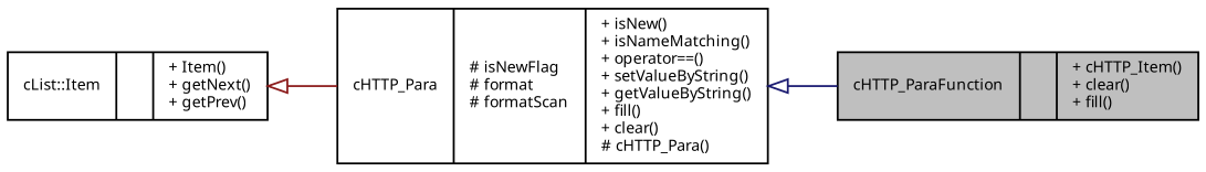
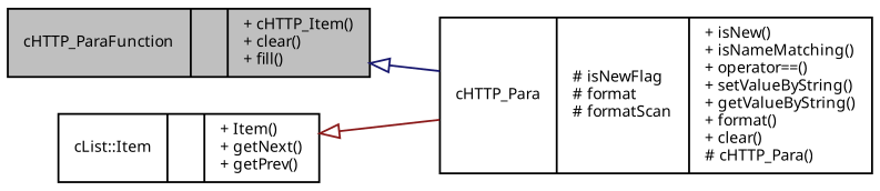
  digraph {
    rankdir=LR
    node [color=black fillcolor=white fontname=Sans fontsize=8 shape=record style=filled]
    edge [arrowtail=onormal dir=back fontname=Sans fontsize=8 labelfontname=Sans labelfontsize=8 style=solid]
    n1 [fillcolor=grey75 fontcolor=black height=0.2 label="{cHTTP_ParaFunction\n||+ cHTTP_Item()\l+ clear()\l+ fill()\l}" width=0.4]
-   n2 [height=0.2 label="{cHTTP_Para\n|# isNewFlag\l# format\l# formatScan\l|+ isNew()\l+ isNameMatching()\l+ operator==()\l+ setValueByString()\l+ getValueByString()\l+ fill()\l+ clear()\l# cHTTP_Para()\l}" width=0.4]
+   n2 [height=0.2 label="{cHTTP_Para\n|# isNewFlag\l# format\l# formatScan\l|+ isNew()\l+ isNameMatching()\l+ operator==()\l+ setValueByString()\l+ getValueByString()\l+ format()\l+ clear()\l# cHTTP_Para()\l}" width=0.4]
    n3 [height=0.2 label="{cList::Item\n||+ Item()\l+ getNext()\l+ getPrev()\l}" width=0.4]
-   n2 -> n1 [color=midnightblue]
+   n1 -> n2 [color=midnightblue]
    n3 -> n2 [color=firebrick4]
  }
